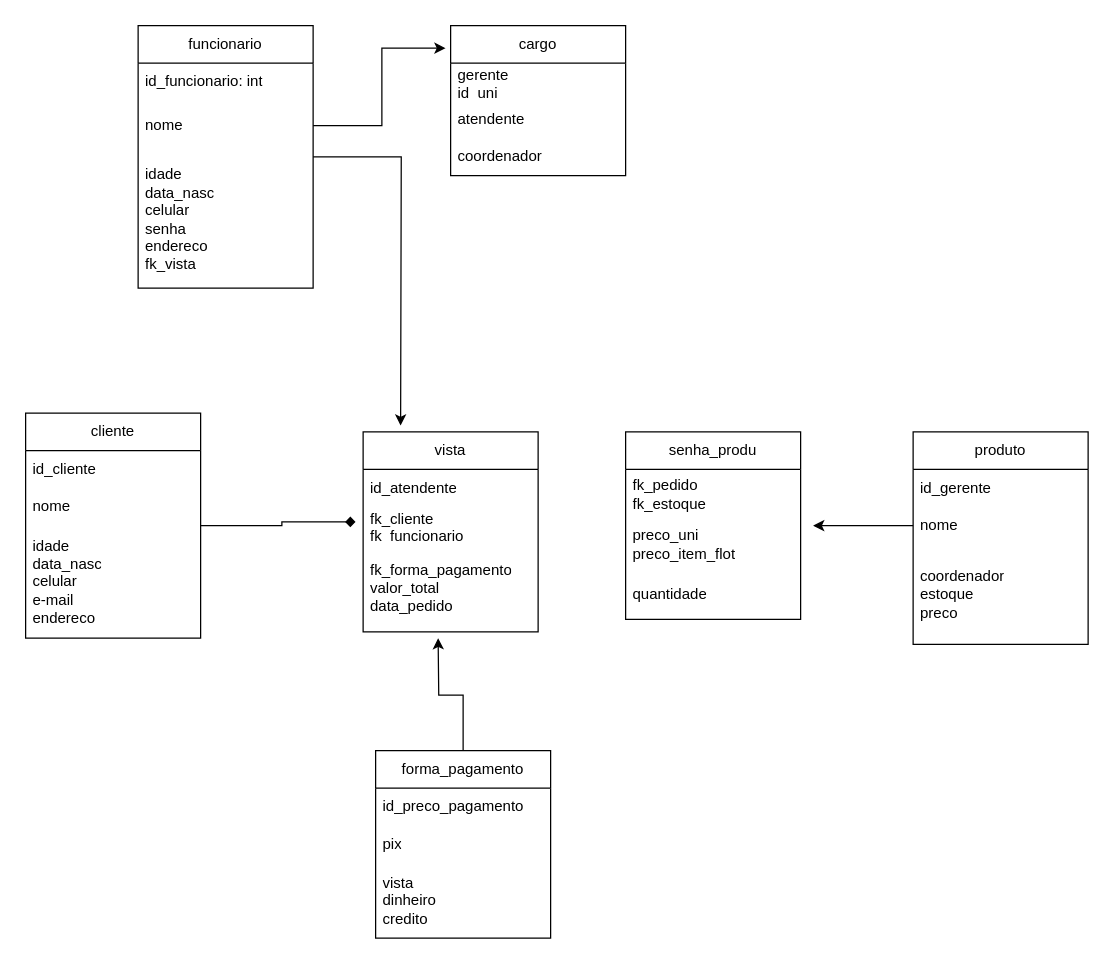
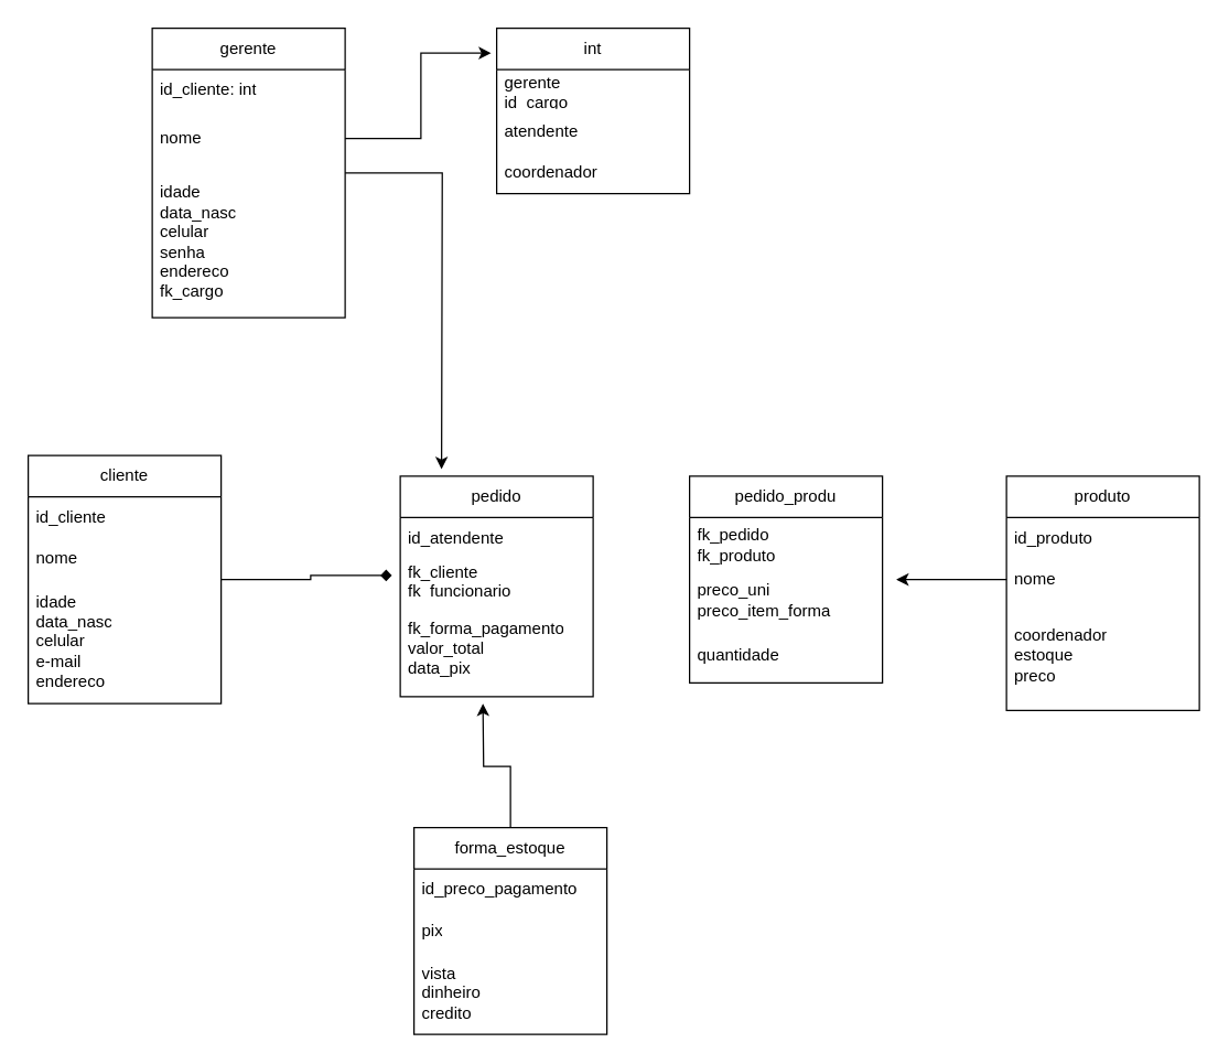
  <mxCell id="0" />
  <mxCell id="1" parent="0" />
  <mxCell id="2" style="edgeStyle=orthogonalEdgeStyle;rounded=0;orthogonalLoop=1;jettySize=auto;html=1;" edge="1" parent="1" source="3"><mxGeometry relative="1" as="geometry"><mxPoint x="320" y="340" as="targetPoint" /></mxGeometry></mxCell>
- <mxCell id="3" value="funcionario" style="swimlane;fontStyle=0;childLayout=stackLayout;horizontal=1;startSize=30;horizontalStack=0;resizeParent=1;resizeParentMax=0;resizeLast=0;collapsible=1;marginBottom=0;whiteSpace=wrap;html=1;" vertex="1" parent="1"><mxGeometry x="110" y="20" width="140" height="210" as="geometry" /></mxCell>
- <mxCell id="4" value="id_funcionario: int" style="text;strokeColor=none;fillColor=none;align=left;verticalAlign=middle;spacingLeft=4;spacingRight=4;overflow=hidden;points=[[0,0.5],[1,0.5]];portConstraint=eastwest;rotatable=0;whiteSpace=wrap;html=1;" vertex="1" parent="3"><mxGeometry y="30" width="140" height="30" as="geometry" /></mxCell>
+ <mxCell id="3" value="gerente" style="swimlane;fontStyle=0;childLayout=stackLayout;horizontal=1;startSize=30;horizontalStack=0;resizeParent=1;resizeParentMax=0;resizeLast=0;collapsible=1;marginBottom=0;whiteSpace=wrap;html=1;" vertex="1" parent="1"><mxGeometry x="110" y="20" width="140" height="210" as="geometry" /></mxCell>
+ <mxCell id="4" value="id_cliente: int" style="text;strokeColor=none;fillColor=none;align=left;verticalAlign=middle;spacingLeft=4;spacingRight=4;overflow=hidden;points=[[0,0.5],[1,0.5]];portConstraint=eastwest;rotatable=0;whiteSpace=wrap;html=1;" vertex="1" parent="3"><mxGeometry y="30" width="140" height="30" as="geometry" /></mxCell>
  <mxCell id="5" value="nome" style="text;strokeColor=none;fillColor=none;align=left;verticalAlign=middle;spacingLeft=4;spacingRight=4;overflow=hidden;points=[[0,0.5],[1,0.5]];portConstraint=eastwest;rotatable=0;whiteSpace=wrap;html=1;" vertex="1" parent="3"><mxGeometry y="60" width="140" height="40" as="geometry" /></mxCell>
- <mxCell id="6" value="idade&lt;br&gt;data_nasc&lt;br&gt;celular&lt;br&gt;senha&lt;br&gt;endereco&lt;br&gt;fk_vista" style="text;strokeColor=none;fillColor=none;align=left;verticalAlign=middle;spacingLeft=4;spacingRight=4;overflow=hidden;points=[[0,0.5],[1,0.5]];portConstraint=eastwest;rotatable=0;whiteSpace=wrap;html=1;" vertex="1" parent="3"><mxGeometry y="100" width="140" height="110" as="geometry" /></mxCell>
- <mxCell id="7" value="cargo" style="swimlane;fontStyle=0;childLayout=stackLayout;horizontal=1;startSize=30;horizontalStack=0;resizeParent=1;resizeParentMax=0;resizeLast=0;collapsible=1;marginBottom=0;whiteSpace=wrap;html=1;" vertex="1" parent="1"><mxGeometry x="360" y="20" width="140" height="120" as="geometry" /></mxCell>
- <mxCell id="8" value="gerente&lt;br&gt;id_uni" style="text;strokeColor=none;fillColor=none;align=left;verticalAlign=middle;spacingLeft=4;spacingRight=4;overflow=hidden;points=[[0,0.5],[1,0.5]];portConstraint=eastwest;rotatable=0;whiteSpace=wrap;html=1;" vertex="1" parent="7"><mxGeometry y="30" width="140" height="30" as="geometry" /></mxCell>
+ <mxCell id="6" value="idade&lt;br&gt;data_nasc&lt;br&gt;celular&lt;br&gt;senha&lt;br&gt;endereco&lt;br&gt;fk_cargo" style="text;strokeColor=none;fillColor=none;align=left;verticalAlign=middle;spacingLeft=4;spacingRight=4;overflow=hidden;points=[[0,0.5],[1,0.5]];portConstraint=eastwest;rotatable=0;whiteSpace=wrap;html=1;" vertex="1" parent="3"><mxGeometry y="100" width="140" height="110" as="geometry" /></mxCell>
+ <mxCell id="7" value="int" style="swimlane;fontStyle=0;childLayout=stackLayout;horizontal=1;startSize=30;horizontalStack=0;resizeParent=1;resizeParentMax=0;resizeLast=0;collapsible=1;marginBottom=0;whiteSpace=wrap;html=1;" vertex="1" parent="1"><mxGeometry x="360" y="20" width="140" height="120" as="geometry" /></mxCell>
+ <mxCell id="8" value="gerente&lt;br&gt;id_cargo" style="text;strokeColor=none;fillColor=none;align=left;verticalAlign=middle;spacingLeft=4;spacingRight=4;overflow=hidden;points=[[0,0.5],[1,0.5]];portConstraint=eastwest;rotatable=0;whiteSpace=wrap;html=1;" vertex="1" parent="7"><mxGeometry y="30" width="140" height="30" as="geometry" /></mxCell>
  <mxCell id="9" value="atendente&amp;nbsp;" style="text;strokeColor=none;fillColor=none;align=left;verticalAlign=middle;spacingLeft=4;spacingRight=4;overflow=hidden;points=[[0,0.5],[1,0.5]];portConstraint=eastwest;rotatable=0;whiteSpace=wrap;html=1;" vertex="1" parent="7"><mxGeometry y="60" width="140" height="30" as="geometry" /></mxCell>
  <mxCell id="10" value="coordenador&amp;nbsp;" style="text;strokeColor=none;fillColor=none;align=left;verticalAlign=middle;spacingLeft=4;spacingRight=4;overflow=hidden;points=[[0,0.5],[1,0.5]];portConstraint=eastwest;rotatable=0;whiteSpace=wrap;html=1;" vertex="1" parent="7"><mxGeometry y="90" width="140" height="30" as="geometry" /></mxCell>
  <mxCell id="11" style="edgeStyle=orthogonalEdgeStyle;rounded=0;orthogonalLoop=1;jettySize=auto;html=1;entryX=-0.029;entryY=0.15;entryDx=0;entryDy=0;entryPerimeter=0;" edge="1" parent="1" source="5" target="7"><mxGeometry relative="1" as="geometry" /></mxCell>
  <mxCell id="12" style="edgeStyle=orthogonalEdgeStyle;rounded=0;orthogonalLoop=1;jettySize=auto;html=1;entryX=-0.043;entryY=0.4;entryDx=0;entryDy=0;entryPerimeter=0;endArrow=diamond;" edge="1" parent="1" source="13" target="29"><mxGeometry relative="1" as="geometry" /></mxCell>
  <mxCell id="13" value="cliente" style="swimlane;fontStyle=0;childLayout=stackLayout;horizontal=1;startSize=30;horizontalStack=0;resizeParent=1;resizeParentMax=0;resizeLast=0;collapsible=1;marginBottom=0;whiteSpace=wrap;html=1;" vertex="1" parent="1"><mxGeometry x="20" y="330" width="140" height="180" as="geometry" /></mxCell>
  <mxCell id="14" value="id_cliente" style="text;strokeColor=none;fillColor=none;align=left;verticalAlign=middle;spacingLeft=4;spacingRight=4;overflow=hidden;points=[[0,0.5],[1,0.5]];portConstraint=eastwest;rotatable=0;whiteSpace=wrap;html=1;" vertex="1" parent="13"><mxGeometry y="30" width="140" height="30" as="geometry" /></mxCell>
  <mxCell id="15" value="nome" style="text;strokeColor=none;fillColor=none;align=left;verticalAlign=middle;spacingLeft=4;spacingRight=4;overflow=hidden;points=[[0,0.5],[1,0.5]];portConstraint=eastwest;rotatable=0;whiteSpace=wrap;html=1;" vertex="1" parent="13"><mxGeometry y="60" width="140" height="30" as="geometry" /></mxCell>
  <mxCell id="16" value="idade&lt;br&gt;data_nasc&lt;br&gt;celular&lt;br&gt;e-mail&lt;br&gt;endereco" style="text;strokeColor=none;fillColor=none;align=left;verticalAlign=middle;spacingLeft=4;spacingRight=4;overflow=hidden;points=[[0,0.5],[1,0.5]];portConstraint=eastwest;rotatable=0;whiteSpace=wrap;html=1;" vertex="1" parent="13"><mxGeometry y="90" width="140" height="90" as="geometry" /></mxCell>
  <mxCell id="17" value="produto" style="swimlane;fontStyle=0;childLayout=stackLayout;horizontal=1;startSize=30;horizontalStack=0;resizeParent=1;resizeParentMax=0;resizeLast=0;collapsible=1;marginBottom=0;whiteSpace=wrap;html=1;" vertex="1" parent="1"><mxGeometry x="730" y="345" width="140" height="170" as="geometry" /></mxCell>
- <mxCell id="18" value="id_gerente" style="text;strokeColor=none;fillColor=none;align=left;verticalAlign=middle;spacingLeft=4;spacingRight=4;overflow=hidden;points=[[0,0.5],[1,0.5]];portConstraint=eastwest;rotatable=0;whiteSpace=wrap;html=1;" vertex="1" parent="17"><mxGeometry y="30" width="140" height="30" as="geometry" /></mxCell>
+ <mxCell id="18" value="id_produto" style="text;strokeColor=none;fillColor=none;align=left;verticalAlign=middle;spacingLeft=4;spacingRight=4;overflow=hidden;points=[[0,0.5],[1,0.5]];portConstraint=eastwest;rotatable=0;whiteSpace=wrap;html=1;" vertex="1" parent="17"><mxGeometry y="30" width="140" height="30" as="geometry" /></mxCell>
  <mxCell id="19" style="edgeStyle=orthogonalEdgeStyle;rounded=0;orthogonalLoop=1;jettySize=auto;html=1;" edge="1" parent="17" source="20"><mxGeometry relative="1" as="geometry"><mxPoint x="-80" y="75" as="targetPoint" /></mxGeometry></mxCell>
  <mxCell id="20" value="nome" style="text;strokeColor=none;fillColor=none;align=left;verticalAlign=middle;spacingLeft=4;spacingRight=4;overflow=hidden;points=[[0,0.5],[1,0.5]];portConstraint=eastwest;rotatable=0;whiteSpace=wrap;html=1;" vertex="1" parent="17"><mxGeometry y="60" width="140" height="30" as="geometry" /></mxCell>
  <mxCell id="21" value="coordenador&lt;br&gt;estoque&lt;br&gt;preco" style="text;strokeColor=none;fillColor=none;align=left;verticalAlign=middle;spacingLeft=4;spacingRight=4;overflow=hidden;points=[[0,0.5],[1,0.5]];portConstraint=eastwest;rotatable=0;whiteSpace=wrap;html=1;" vertex="1" parent="17"><mxGeometry y="90" width="140" height="80" as="geometry" /></mxCell>
  <mxCell id="22" style="edgeStyle=orthogonalEdgeStyle;rounded=0;orthogonalLoop=1;jettySize=auto;html=1;" edge="1" parent="1" source="23"><mxGeometry relative="1" as="geometry"><mxPoint x="350" y="510" as="targetPoint" /></mxGeometry></mxCell>
- <mxCell id="23" value="forma_pagamento" style="swimlane;fontStyle=0;childLayout=stackLayout;horizontal=1;startSize=30;horizontalStack=0;resizeParent=1;resizeParentMax=0;resizeLast=0;collapsible=1;marginBottom=0;whiteSpace=wrap;html=1;" vertex="1" parent="1"><mxGeometry x="300" y="600" width="140" height="150" as="geometry" /></mxCell>
+ <mxCell id="23" value="forma_estoque" style="swimlane;fontStyle=0;childLayout=stackLayout;horizontal=1;startSize=30;horizontalStack=0;resizeParent=1;resizeParentMax=0;resizeLast=0;collapsible=1;marginBottom=0;whiteSpace=wrap;html=1;" vertex="1" parent="1"><mxGeometry x="300" y="600" width="140" height="150" as="geometry" /></mxCell>
  <mxCell id="24" value="id_preco_pagamento" style="text;strokeColor=none;fillColor=none;align=left;verticalAlign=middle;spacingLeft=4;spacingRight=4;overflow=hidden;points=[[0,0.5],[1,0.5]];portConstraint=eastwest;rotatable=0;whiteSpace=wrap;html=1;" vertex="1" parent="23"><mxGeometry y="30" width="140" height="30" as="geometry" /></mxCell>
  <mxCell id="25" value="pix" style="text;strokeColor=none;fillColor=none;align=left;verticalAlign=middle;spacingLeft=4;spacingRight=4;overflow=hidden;points=[[0,0.5],[1,0.5]];portConstraint=eastwest;rotatable=0;whiteSpace=wrap;html=1;" vertex="1" parent="23"><mxGeometry y="60" width="140" height="30" as="geometry" /></mxCell>
  <mxCell id="26" value="vista&lt;br&gt;dinheiro&lt;br&gt;credito" style="text;strokeColor=none;fillColor=none;align=left;verticalAlign=middle;spacingLeft=4;spacingRight=4;overflow=hidden;points=[[0,0.5],[1,0.5]];portConstraint=eastwest;rotatable=0;whiteSpace=wrap;html=1;" vertex="1" parent="23"><mxGeometry y="90" width="140" height="60" as="geometry" /></mxCell>
- <mxCell id="27" value="vista" style="swimlane;fontStyle=0;childLayout=stackLayout;horizontal=1;startSize=30;horizontalStack=0;resizeParent=1;resizeParentMax=0;resizeLast=0;collapsible=1;marginBottom=0;whiteSpace=wrap;html=1;" vertex="1" parent="1"><mxGeometry x="290" y="345" width="140" height="160" as="geometry" /></mxCell>
+ <mxCell id="27" value="pedido" style="swimlane;fontStyle=0;childLayout=stackLayout;horizontal=1;startSize=30;horizontalStack=0;resizeParent=1;resizeParentMax=0;resizeLast=0;collapsible=1;marginBottom=0;whiteSpace=wrap;html=1;" vertex="1" parent="1"><mxGeometry x="290" y="345" width="140" height="160" as="geometry" /></mxCell>
  <mxCell id="28" value="id_atendente" style="text;strokeColor=none;fillColor=none;align=left;verticalAlign=middle;spacingLeft=4;spacingRight=4;overflow=hidden;points=[[0,0.5],[1,0.5]];portConstraint=eastwest;rotatable=0;whiteSpace=wrap;html=1;" vertex="1" parent="27"><mxGeometry y="30" width="140" height="30" as="geometry" /></mxCell>
  <mxCell id="29" value="fk_cliente&lt;br&gt;fk_funcionario" style="text;strokeColor=none;fillColor=none;align=left;verticalAlign=middle;spacingLeft=4;spacingRight=4;overflow=hidden;points=[[0,0.5],[1,0.5]];portConstraint=eastwest;rotatable=0;whiteSpace=wrap;html=1;" vertex="1" parent="27"><mxGeometry y="60" width="140" height="30" as="geometry" /></mxCell>
- <mxCell id="30" value="fk_forma_pagamento&lt;br&gt;valor_total&lt;br&gt;data_pedido" style="text;strokeColor=none;fillColor=none;align=left;verticalAlign=middle;spacingLeft=4;spacingRight=4;overflow=hidden;points=[[0,0.5],[1,0.5]];portConstraint=eastwest;rotatable=0;whiteSpace=wrap;html=1;" vertex="1" parent="27"><mxGeometry y="90" width="140" height="70" as="geometry" /></mxCell>
- <mxCell id="31" value="senha_produ" style="swimlane;fontStyle=0;childLayout=stackLayout;horizontal=1;startSize=30;horizontalStack=0;resizeParent=1;resizeParentMax=0;resizeLast=0;collapsible=1;marginBottom=0;whiteSpace=wrap;html=1;" vertex="1" parent="1"><mxGeometry x="500" y="345" width="140" height="150" as="geometry" /></mxCell>
- <mxCell id="32" value="fk_pedido&lt;br&gt;fk_estoque" style="text;strokeColor=none;fillColor=none;align=left;verticalAlign=middle;spacingLeft=4;spacingRight=4;overflow=hidden;points=[[0,0.5],[1,0.5]];portConstraint=eastwest;rotatable=0;whiteSpace=wrap;html=1;" vertex="1" parent="31"><mxGeometry y="30" width="140" height="40" as="geometry" /></mxCell>
- <mxCell id="33" value="preco_uni&lt;br&gt;preco_item_flot" style="text;strokeColor=none;fillColor=none;align=left;verticalAlign=middle;spacingLeft=4;spacingRight=4;overflow=hidden;points=[[0,0.5],[1,0.5]];portConstraint=eastwest;rotatable=0;whiteSpace=wrap;html=1;" vertex="1" parent="31"><mxGeometry y="70" width="140" height="40" as="geometry" /></mxCell>
+ <mxCell id="30" value="fk_forma_pagamento&lt;br&gt;valor_total&lt;br&gt;data_pix" style="text;strokeColor=none;fillColor=none;align=left;verticalAlign=middle;spacingLeft=4;spacingRight=4;overflow=hidden;points=[[0,0.5],[1,0.5]];portConstraint=eastwest;rotatable=0;whiteSpace=wrap;html=1;" vertex="1" parent="27"><mxGeometry y="90" width="140" height="70" as="geometry" /></mxCell>
+ <mxCell id="31" value="pedido_produ" style="swimlane;fontStyle=0;childLayout=stackLayout;horizontal=1;startSize=30;horizontalStack=0;resizeParent=1;resizeParentMax=0;resizeLast=0;collapsible=1;marginBottom=0;whiteSpace=wrap;html=1;" vertex="1" parent="1"><mxGeometry x="500" y="345" width="140" height="150" as="geometry" /></mxCell>
+ <mxCell id="32" value="fk_pedido&lt;br&gt;fk_produto" style="text;strokeColor=none;fillColor=none;align=left;verticalAlign=middle;spacingLeft=4;spacingRight=4;overflow=hidden;points=[[0,0.5],[1,0.5]];portConstraint=eastwest;rotatable=0;whiteSpace=wrap;html=1;" vertex="1" parent="31"><mxGeometry y="30" width="140" height="40" as="geometry" /></mxCell>
+ <mxCell id="33" value="preco_uni&lt;br&gt;preco_item_forma" style="text;strokeColor=none;fillColor=none;align=left;verticalAlign=middle;spacingLeft=4;spacingRight=4;overflow=hidden;points=[[0,0.5],[1,0.5]];portConstraint=eastwest;rotatable=0;whiteSpace=wrap;html=1;" vertex="1" parent="31"><mxGeometry y="70" width="140" height="40" as="geometry" /></mxCell>
  <mxCell id="34" value="quantidade" style="text;strokeColor=none;fillColor=none;align=left;verticalAlign=middle;spacingLeft=4;spacingRight=4;overflow=hidden;points=[[0,0.5],[1,0.5]];portConstraint=eastwest;rotatable=0;whiteSpace=wrap;html=1;" vertex="1" parent="31"><mxGeometry y="110" width="140" height="40" as="geometry" /></mxCell>
